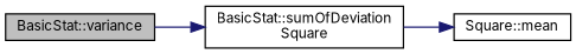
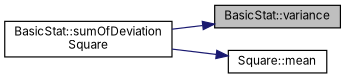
  digraph {
    fontname=Inter
    rankdir=LR
    node [color=black fillcolor=white fontname=Inter fontsize=10 shape=record style=filled]
    edge [color=midnightblue fontname=Inter fontsize=10 labelfontname=Helvetica labelfontsize=10 style=solid]
    n1 [fillcolor=grey75 fontcolor=black height=0.2 label="BasicStat::variance" width=0.4]
    n2 [height=0.2 label="BasicStat::sumOfDeviation\lSquare" width=0.4]
    n3 [height=0.2 label="Square::mean" width=0.4]
-   n1 -> n2
+   n2 -> n1
    n2 -> n3
  }
